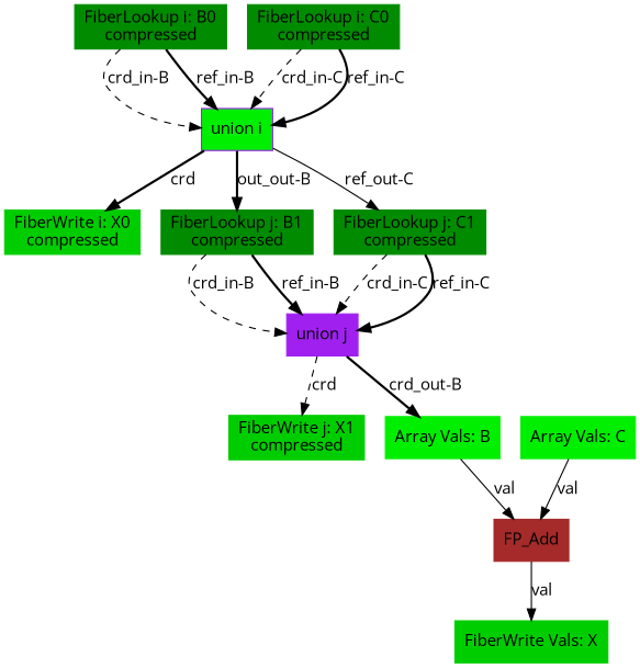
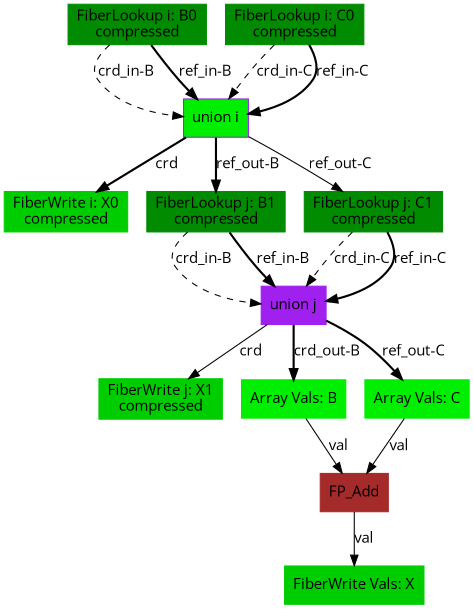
  digraph {
    fontname="Open Sans"
    node [color=green4 fontname="Open Sans" shape=box style=filled type=fiberlookup]
    edge [fontname="Open Sans" style=bold type=ref]
    n1 [format=compressed index=i label="FiberLookup i: B0\ncompressed" root=true src=true tensor=B]
    n2 [color=purple fillcolor=green2 index=i label="union i" type=union]
    n3 [color=green3 crdsize=B0_dim format=compressed index=i label="FiberWrite i: X0\ncompressed" segsize=2 sink=true tensor=X type=fiberwrite]
    n4 [format=compressed index=j label="FiberLookup j: B1\ncompressed" root=false src=true tensor=B]
    n5 [format=compressed index=j label="FiberLookup j: C1\ncompressed" root=false src=true tensor=C]
    n6 [color=purple index=j label="union j" type=union]
    n7 [color=green3 crdsize="B0_dim*B1_dim" format=compressed index=j label="FiberWrite j: X1\ncompressed" segsize="B0_dim+1" sink=true tensor=X type=fiberwrite]
    n8 [color=green2 label="Array Vals: B" tensor=B type=arrayvals]
    n9 [color=green2 label="Array Vals: C" tensor=C type=arrayvals]
    n10 [color=brown label=FP_Add type=fp_add]
    n11 [color=green3 label="FiberWrite Vals: X" sink=true tensor=X type=fiberwrite]
    n12 [format=compressed index=i label="FiberLookup i: C0\ncompressed" root=true src=true tensor=C]
    n1 -> n2 [label="crd_in-B" style=dashed type=crd]
    n1 -> n2 [label="ref_in-B"]
    n2 -> n3 [label=crd type=crd]
-   n2 -> n4 [label="out_out-B"]
+   n2 -> n4 [label="ref_out-B"]
    n2 -> n5 [label="ref_out-C" style=solid]
    n4 -> n6 [label="crd_in-B" style=dashed type=crd]
    n4 -> n6 [label="ref_in-B"]
    n5 -> n6 [label="crd_in-C" style=dashed type=crd]
    n5 -> n6 [label="ref_in-C"]
-   n6 -> n7 [label=crd style=dashed type=crd]
+   n6 -> n7 [label=crd style=solid type=crd]
    n6 -> n8 [label="crd_out-B"]
+   n6 -> n9 [label="ref_out-C"]
    n8 -> n10 [label=val type=val style=""]
    n9 -> n10 [label=val type=val style=""]
    n10 -> n11 [label=val type=val style=""]
    n12 -> n2 [label="crd_in-C" style=dashed type=crd]
    n12 -> n2 [label="ref_in-C"]
  }
